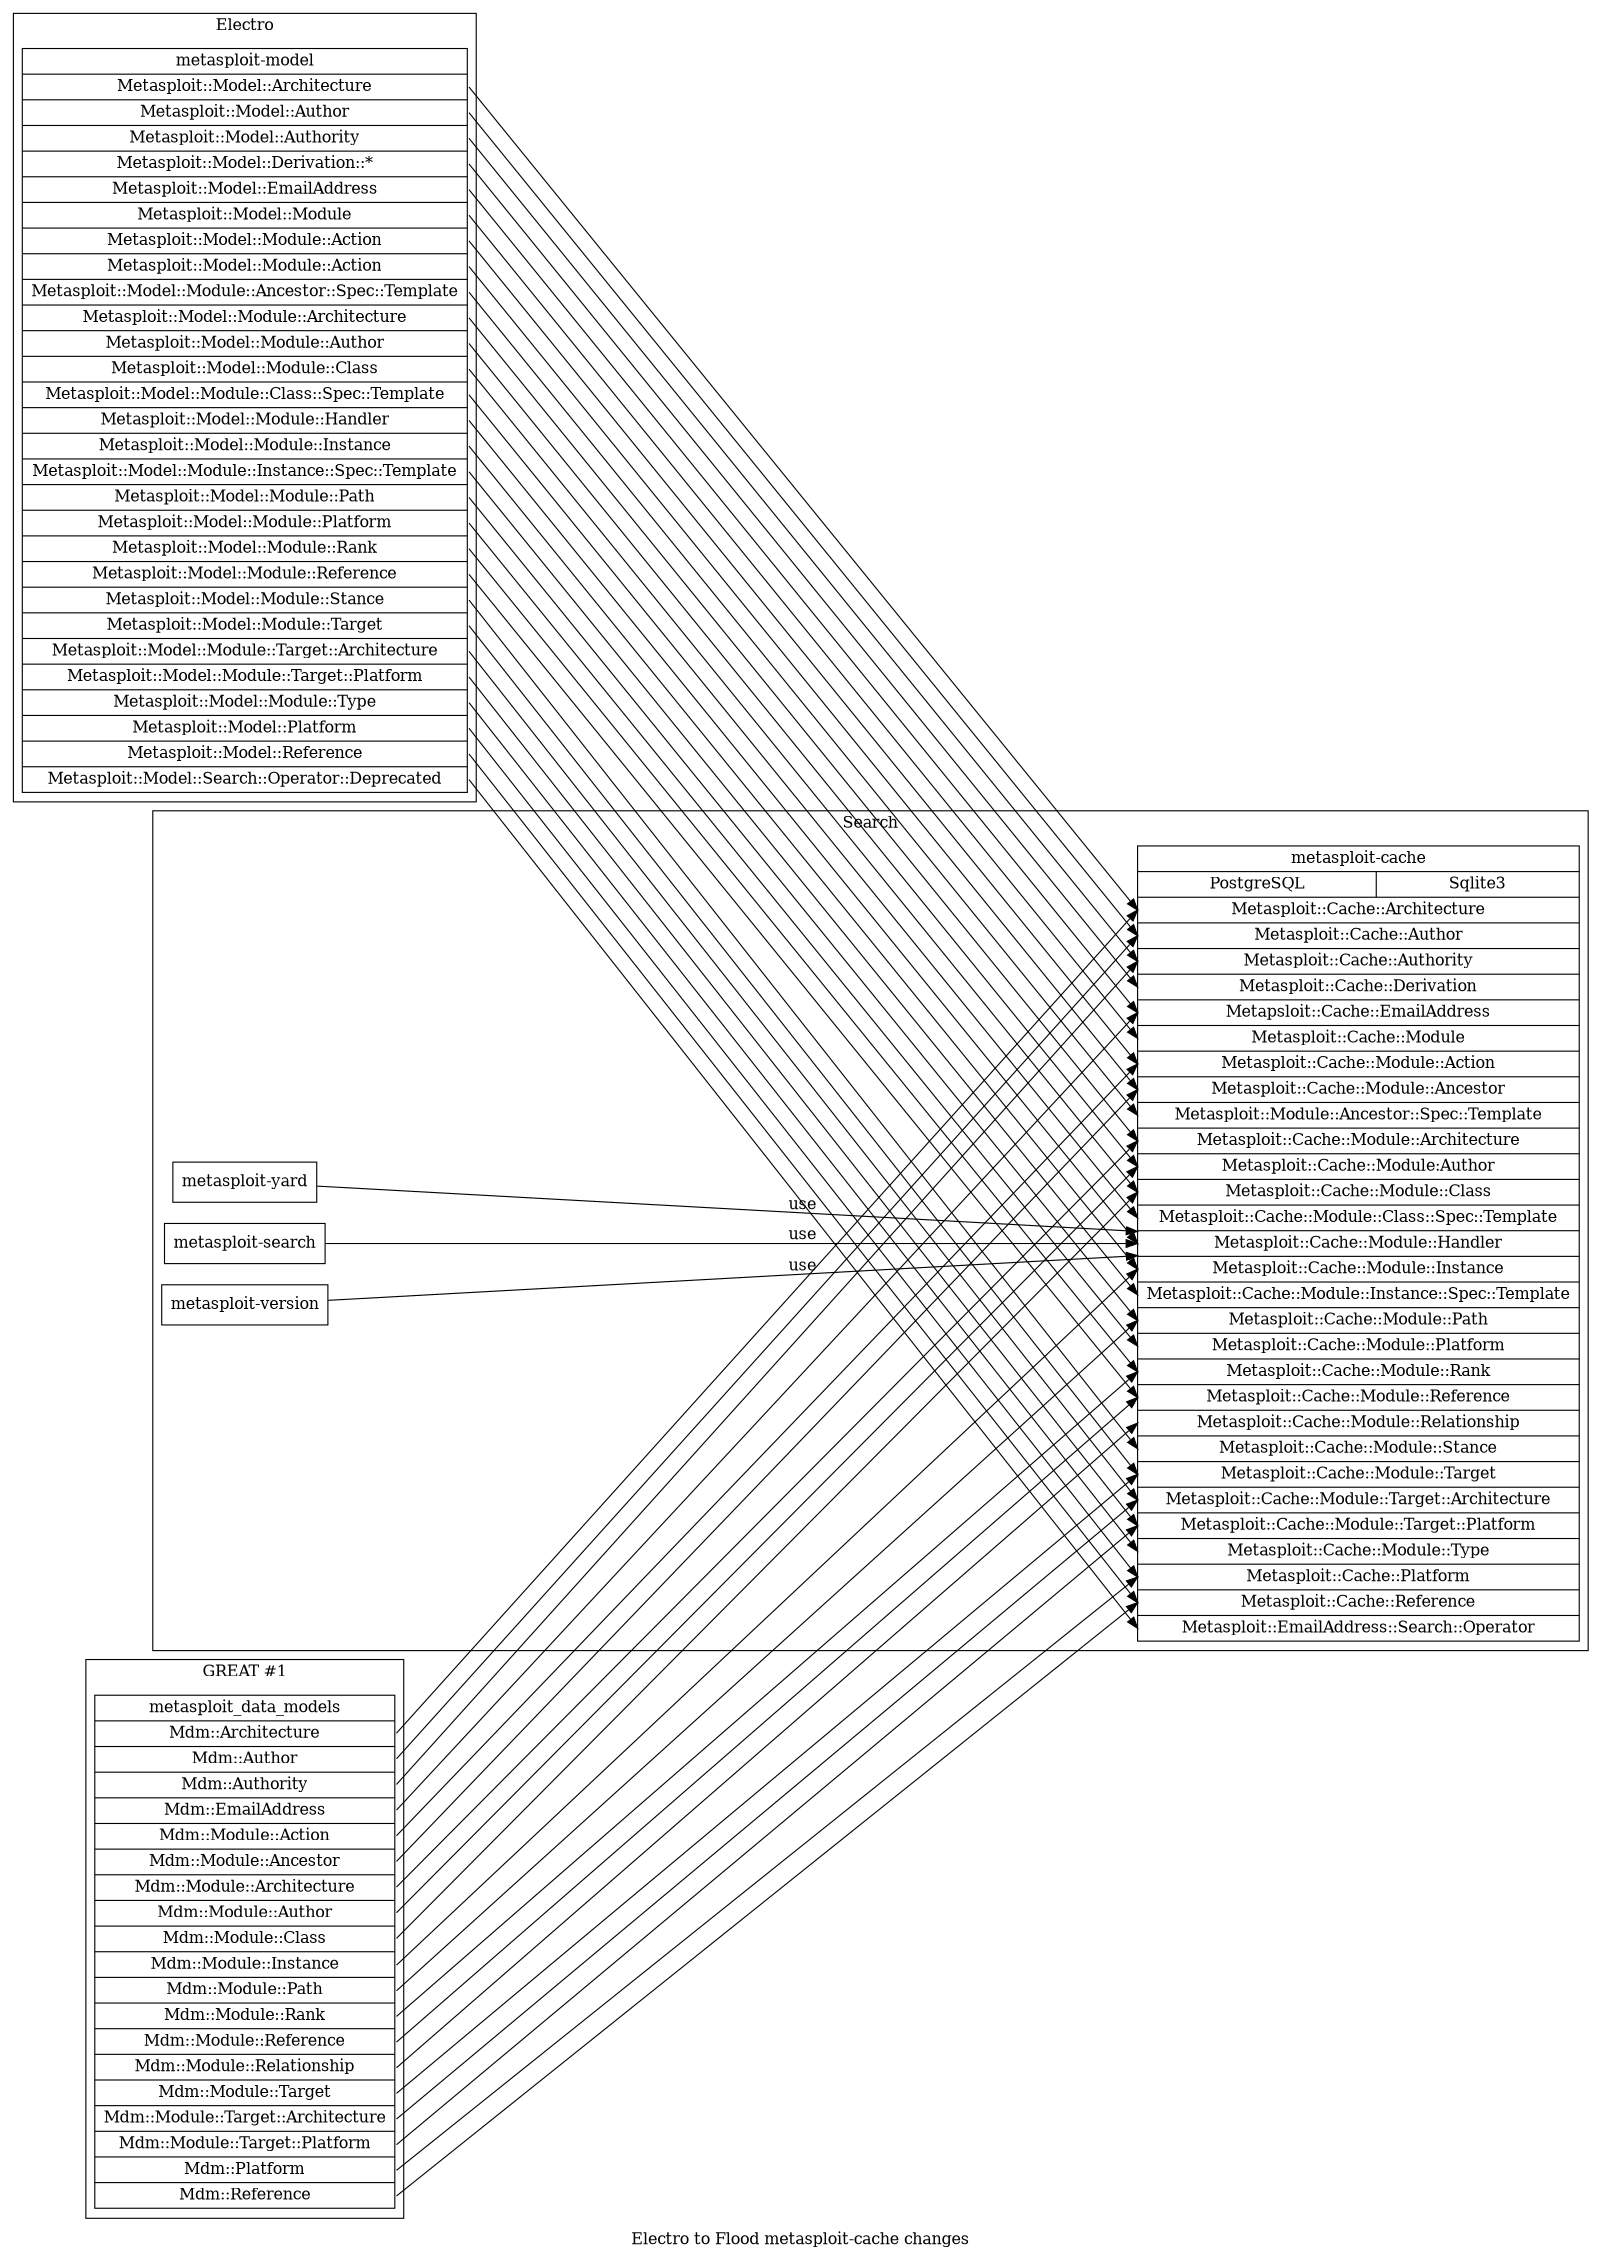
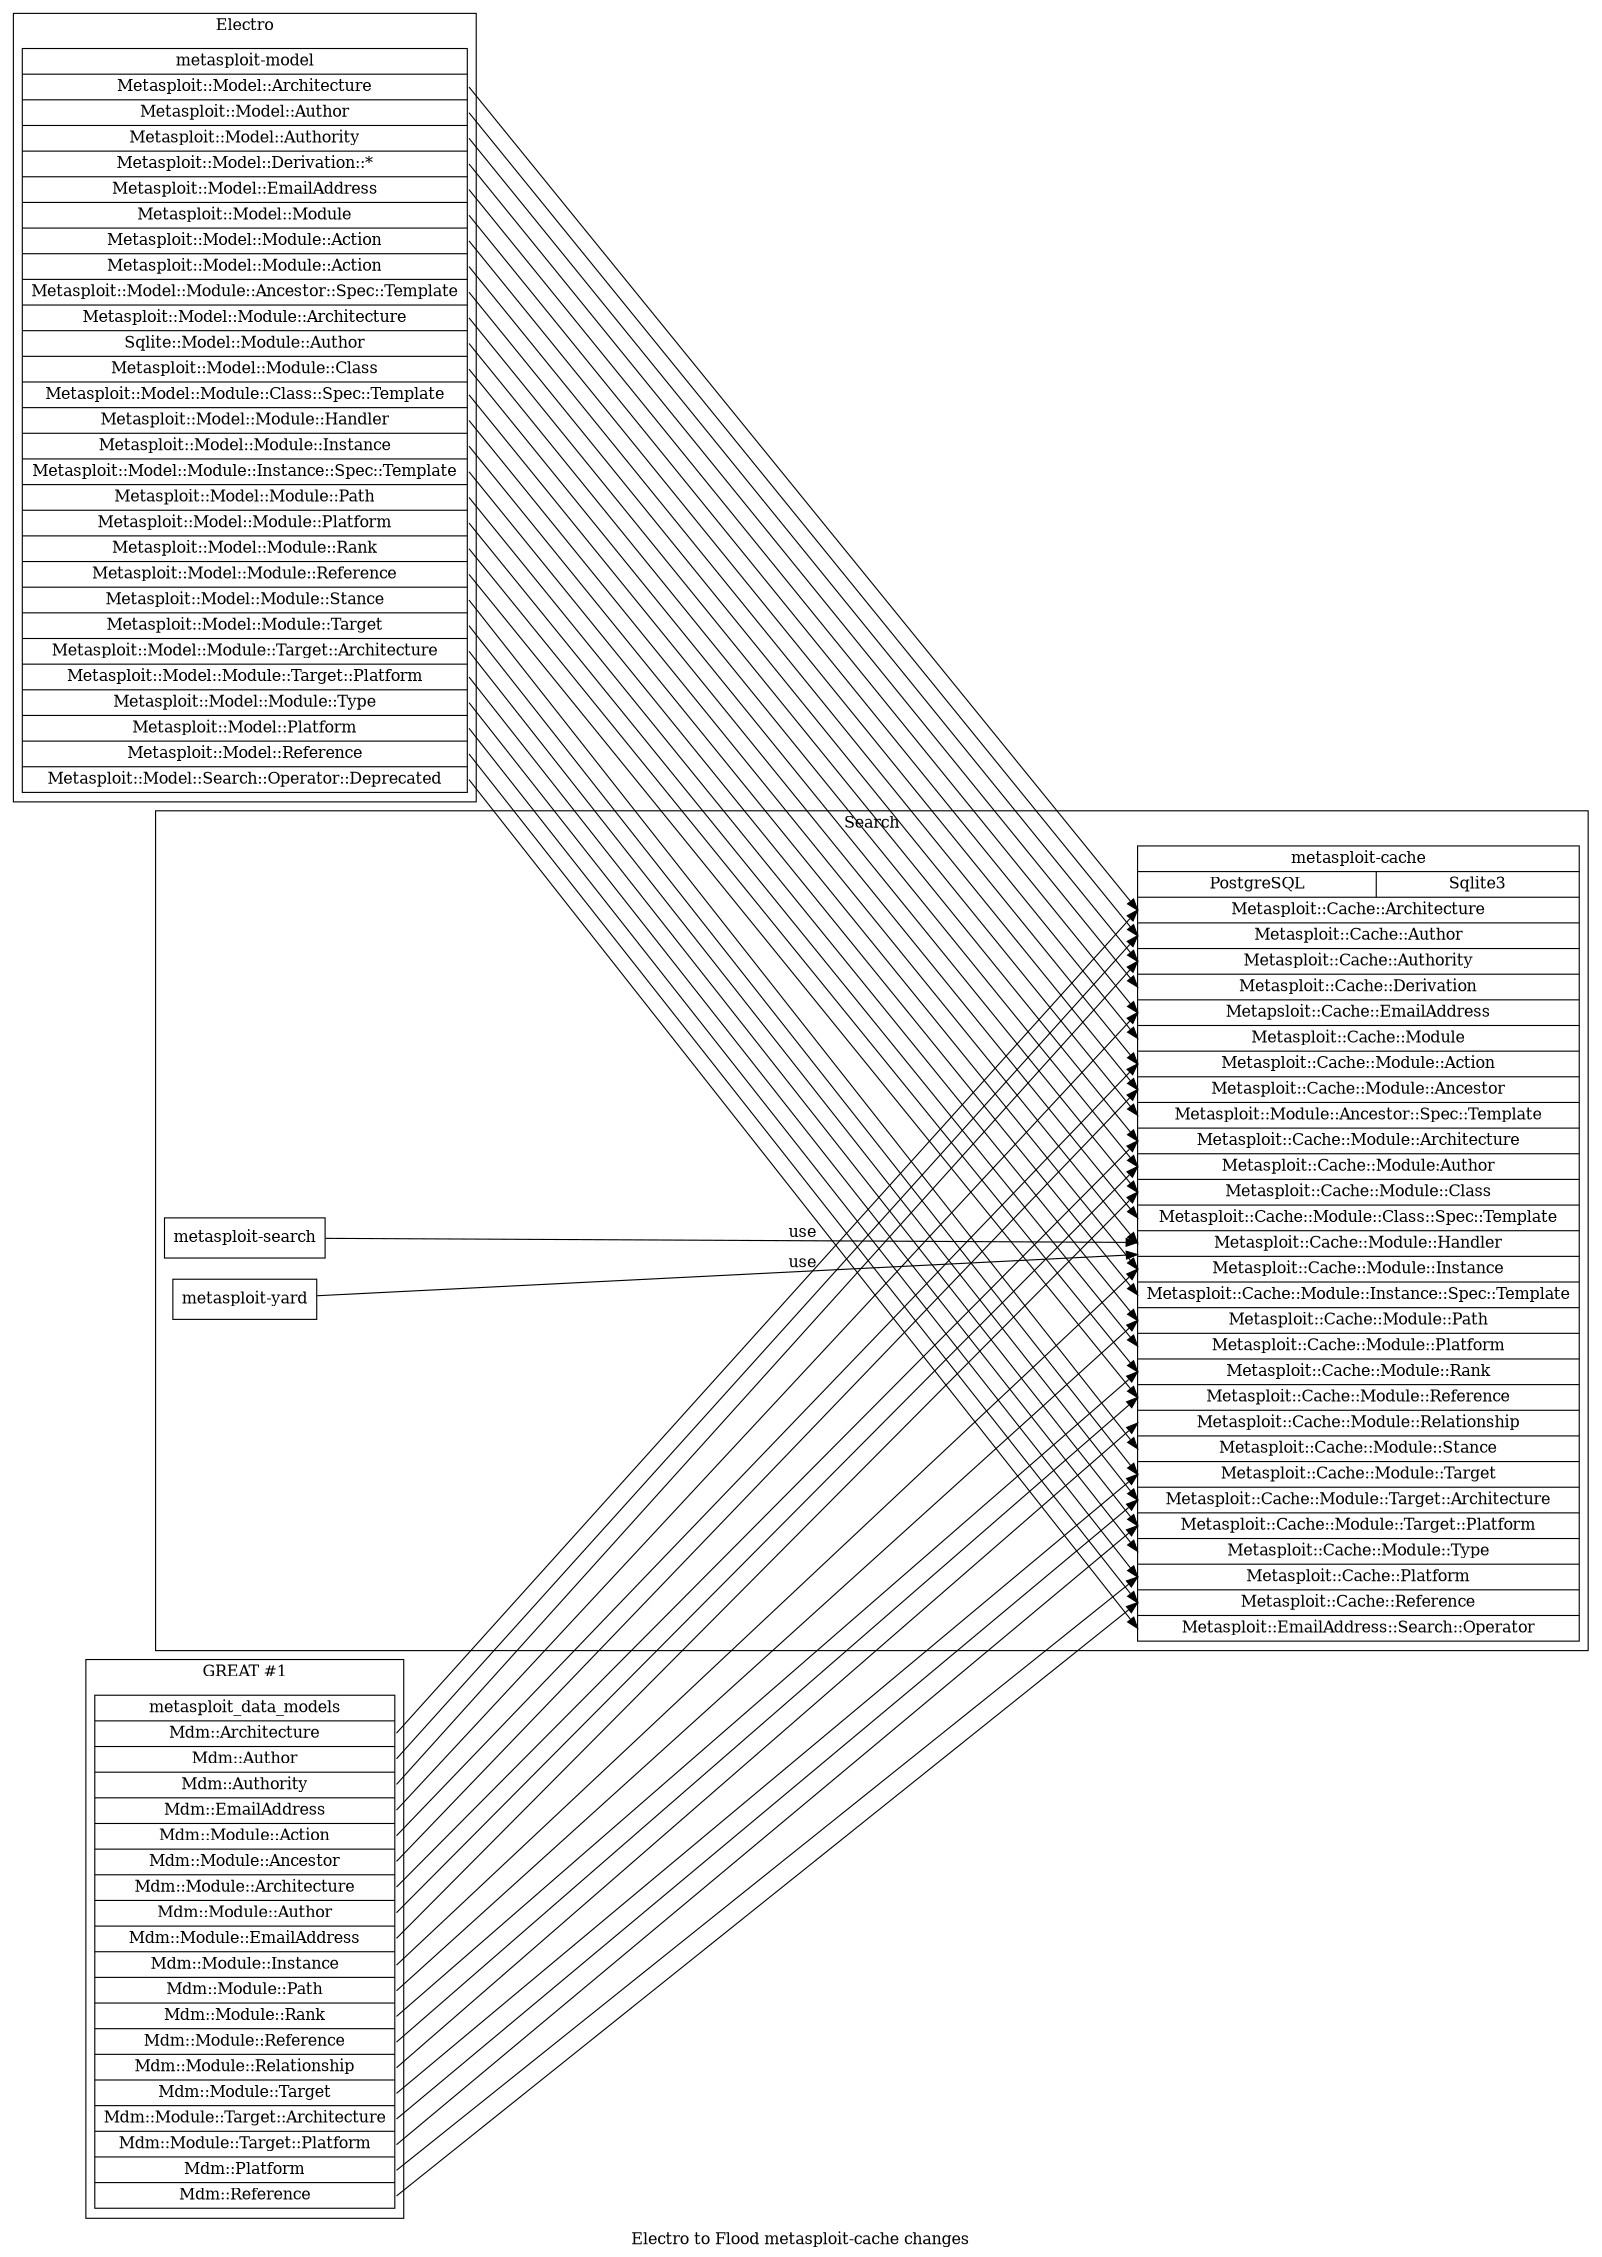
  digraph {
    label="Electro to Flood metasploit-cache changes"
    rankdir=LR
    ranksep=8
    splines=line
    node [shape=record]
-   n1 [label="<title> metasploit-model | <architecture> Metasploit::Model::Architecture | <author> Metasploit::Model::Author | <authority> Metasploit::Model::Authority | <derivation> Metasploit::Model::Derivation::* | <email_address> Metasploit::Model::EmailAddress | <module> Metasploit::Model::Module | <module_action> Metasploit::Model::Module::Action | <module_ancestor> Metasploit::Model::Module::Action | <module_ancestor_spec_template> Metasploit::Model::Module::Ancestor::Spec::Template | <module_architecture>  Metasploit::Model::Module::Architecture | <module_author> Metasploit::Model::Module::Author | <module_class> Metasploit::Model::Module::Class | <module_class_spec_template> Metasploit::Model::Module::Class::Spec::Template | <module_handler> Metasploit::Model::Module::Handler | <module_instance> Metasploit::Model::Module::Instance | <module_instance_spec_template> Metasploit::Model::Module::Instance::Spec::Template | <module_path> Metasploit::Model::Module::Path | <module_platform> Metasploit::Model::Module::Platform | <module_rank> Metasploit::Model::Module::Rank | <module_reference> Metasploit::Model::Module::Reference | <module_stance> Metasploit::Model::Module::Stance | <module_target> Metasploit::Model::Module::Target | <module_target_architecture> Metasploit::Model::Module::Target::Architecture | <module_target_platform> Metasploit::Model::Module::Target::Platform | <module_type> Metasploit::Model::Module::Type | <platform> Metasploit::Model::Platform | <reference> Metasploit::Model::Reference | <search_operator_deprecated> Metasploit::Model::Search::Operator::Deprecated"]
+   n1 [label="<title> metasploit-model | <architecture> Metasploit::Model::Architecture | <author> Metasploit::Model::Author | <authority> Metasploit::Model::Authority | <derivation> Metasploit::Model::Derivation::* | <email_address> Metasploit::Model::EmailAddress | <module> Metasploit::Model::Module | <module_action> Metasploit::Model::Module::Action | <module_ancestor> Metasploit::Model::Module::Action | <module_ancestor_spec_template> Metasploit::Model::Module::Ancestor::Spec::Template | <module_architecture>  Metasploit::Model::Module::Architecture | <module_author> Sqlite::Model::Module::Author | <module_class> Metasploit::Model::Module::Class | <module_class_spec_template> Metasploit::Model::Module::Class::Spec::Template | <module_handler> Metasploit::Model::Module::Handler | <module_instance> Metasploit::Model::Module::Instance | <module_instance_spec_template> Metasploit::Model::Module::Instance::Spec::Template | <module_path> Metasploit::Model::Module::Path | <module_platform> Metasploit::Model::Module::Platform | <module_rank> Metasploit::Model::Module::Rank | <module_reference> Metasploit::Model::Module::Reference | <module_stance> Metasploit::Model::Module::Stance | <module_target> Metasploit::Model::Module::Target | <module_target_architecture> Metasploit::Model::Module::Target::Architecture | <module_target_platform> Metasploit::Model::Module::Target::Platform | <module_type> Metasploit::Model::Module::Type | <platform> Metasploit::Model::Platform | <reference> Metasploit::Model::Reference | <search_operator_deprecated> Metasploit::Model::Search::Operator::Deprecated"]
    n2 [label="<title> metasploit-cache | { PostgreSQL | Sqlite3 } | <architecture> Metasploit::Cache::Architecture | <author> Metasploit::Cache::Author | <authority> Metasploit::Cache::Authority | <derivation> Metasploit::Cache::Derivation | <email_address> Metapsloit::Cache::EmailAddress | <module> Metasploit::Cache::Module | <module_action> Metasploit::Cache::Module::Action | <module_ancestor> Metasploit::Cache::Module::Ancestor | <module_ancestor_spec_template> Metasploit::Module::Ancestor::Spec::Template | <module_architecture> Metasploit::Cache::Module::Architecture | <module_author> Metasploit::Cache::Module:Author | <module_class> Metasploit::Cache::Module::Class | <module_class_spec_template> Metasploit::Cache::Module::Class::Spec::Template | <module_handler> Metasploit::Cache::Module::Handler | <module_instance> Metasploit::Cache::Module::Instance | <module_instance_spec_template> Metasploit::Cache::Module::Instance::Spec::Template | <module_path> Metasploit::Cache::Module::Path | <module_platform> Metasploit::Cache::Module::Platform | <module_rank> Metasploit::Cache::Module::Rank | <module_reference> Metasploit::Cache::Module::Reference | <module_relationship> Metasploit::Cache::Module::Relationship | <module_stance> Metasploit::Cache::Module::Stance | <module_target> Metasploit::Cache::Module::Target | <module_target_architecture> Metasploit::Cache::Module::Target::Architecture | <module_target_platform> Metasploit::Cache::Module::Target::Platform | <module_type> Metasploit::Cache::Module::Type | <platform> Metasploit::Cache::Platform | <reference> Metasploit::Cache::Reference | <search_operator> Metasploit::EmailAddress::Search::Operator"]
    "metasploit-search"
-   "metasploit-version"
    "metasploit-yard"
-   n6 [label="<title> metasploit_data_models | <architecture> Mdm::Architecture | <author> Mdm::Author | <authority> Mdm::Authority | <email_address> Mdm::EmailAddress | <module_action> Mdm::Module::Action | <module_ancestor> Mdm::Module::Ancestor | <module_architecture> Mdm::Module::Architecture | <module_author> Mdm::Module::Author | <module_class> Mdm::Module::Class | <module_instance> Mdm::Module::Instance | <module_path> Mdm::Module::Path | <module_rank> Mdm::Module::Rank | <module_reference> Mdm::Module::Reference | <module_relationship> Mdm::Module::Relationship | <module_target> Mdm::Module::Target | <module_target_architecture> Mdm::Module::Target::Architecture | <module_target_platform> Mdm::Module::Target::Platform | <platform> Mdm::Platform | <reference> Mdm::Reference"]
+   n6 [label="<title> metasploit_data_models | <architecture> Mdm::Architecture | <author> Mdm::Author | <authority> Mdm::Authority | <email_address> Mdm::EmailAddress | <module_action> Mdm::Module::Action | <module_ancestor> Mdm::Module::Ancestor | <module_architecture> Mdm::Module::Architecture | <module_author> Mdm::Module::Author | <module_class> Mdm::Module::EmailAddress | <module_instance> Mdm::Module::Instance | <module_path> Mdm::Module::Path | <module_rank> Mdm::Module::Rank | <module_reference> Mdm::Module::Reference | <module_relationship> Mdm::Module::Relationship | <module_target> Mdm::Module::Target | <module_target_architecture> Mdm::Module::Target::Architecture | <module_target_platform> Mdm::Module::Target::Platform | <platform> Mdm::Platform | <reference> Mdm::Reference"]
    subgraph cluster_1 {
      label=Electro
      n1
    }
    subgraph cluster_2 {
      label=Search
      n2
      "metasploit-search"
-     "metasploit-version"
      "metasploit-yard"
    }
    subgraph cluster_3 {
      label="GREAT #1"
      n6
    }
    n1 -> n2 [headport=architecture tailport=architecture]
    n1 -> n2 [headport=author tailport=author]
    n1 -> n2 [headport=authority tailport=authority]
    n1 -> n2 [headport=derivation tailport=derivation]
    n1 -> n2 [headport=email_address tailport=email_address]
    n1 -> n2 [headport=module tailport=module]
    n1 -> n2 [headport=module_action tailport=module_action]
    n1 -> n2 [headport=module_ancestor tailport=module_ancestor]
    n1 -> n2 [headport=module_ancestor_spec_template tailport=module_ancestor_spec_template]
    n1 -> n2 [headport=module_architecture tailport=module_architecture]
    n1 -> n2 [headport=module_author tailport=module_author]
    n1 -> n2 [headport=module_class tailport=module_class]
    n1 -> n2 [headport=module_class_spec_template tailport=module_class_spec_template]
    n1 -> n2 [headport=module_handler tailport=module_handler]
    n1 -> n2 [headport=module_instance tailport=module_instance]
    n1 -> n2 [headport=module_instance_spec_template tailport=module_instance_spec_template]
    n1 -> n2 [headport=module_path tailport=module_path]
    n1 -> n2 [headport=module_platform tailport=module_platform]
    n1 -> n2 [headport=module_rank tailport=module_rank]
    n1 -> n2 [headport=module_reference tailport=module_reference]
    n1 -> n2 [headport=module_stance tailport=module_stance]
    n1 -> n2 [headport=module_target tailport=module_target]
    n1 -> n2 [headport=module_target_architecture tailport=module_target_architecture]
    n1 -> n2 [headport=module_target_platform tailport=module_target_platform]
    n1 -> n2 [headport=module_type tailport=module_type]
    n1 -> n2 [headport=platform tailport=platform]
    n1 -> n2 [headport=reference tailport=reference]
    n1 -> n2 [headport=search_operator tailport=search_operator_deprecated]
    "metasploit-search" -> n2 [label=use]
-   "metasploit-version" -> n2 [label=use]
    "metasploit-yard" -> n2 [label=use]
    n6 -> n2 [headport=architecture tailport=architecture]
    n6 -> n2 [headport=author tailport=author]
    n6 -> n2 [headport=authority tailport=authority]
    n6 -> n2 [headport=email_address tailport=email_address]
    n6 -> n2 [headport=module_action tailport=module_action]
    n6 -> n2 [headport=module_ancestor tailport=module_ancestor]
    n6 -> n2 [headport=module_architecture tailport=module_architecture]
    n6 -> n2 [headport=module_author tailport=module_author]
    n6 -> n2 [headport=module_class tailport=module_class]
    n6 -> n2 [headport=module_instance tailport=module_instance]
    n6 -> n2 [headport=module_path tailport=module_path]
    n6 -> n2 [headport=module_rank tailport=module_rank]
    n6 -> n2 [headport=module_reference tailport=module_reference]
    n6 -> n2 [headport=module_relationship tailport=module_relationship]
    n6 -> n2 [headport=module_target tailport=module_target]
    n6 -> n2 [headport=module_target_architecture tailport=module_target_architecture]
    n6 -> n2 [headport=module_target_platform tailport=module_target_platform]
    n6 -> n2 [headport=platform tailport=platform]
    n6 -> n2 [headport=reference tailport=reference]
  }
